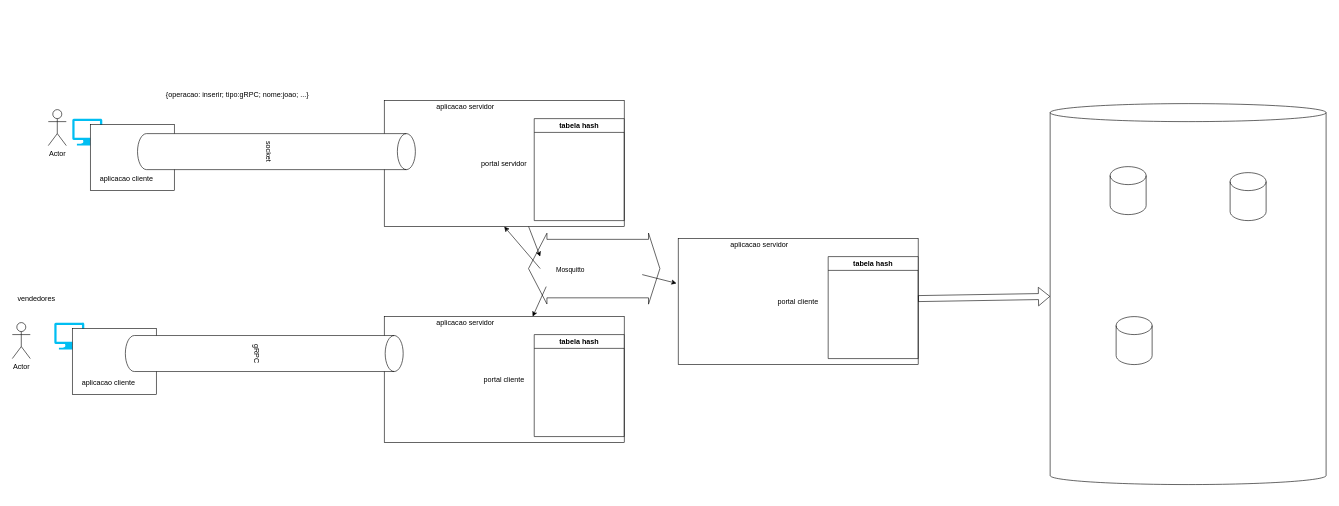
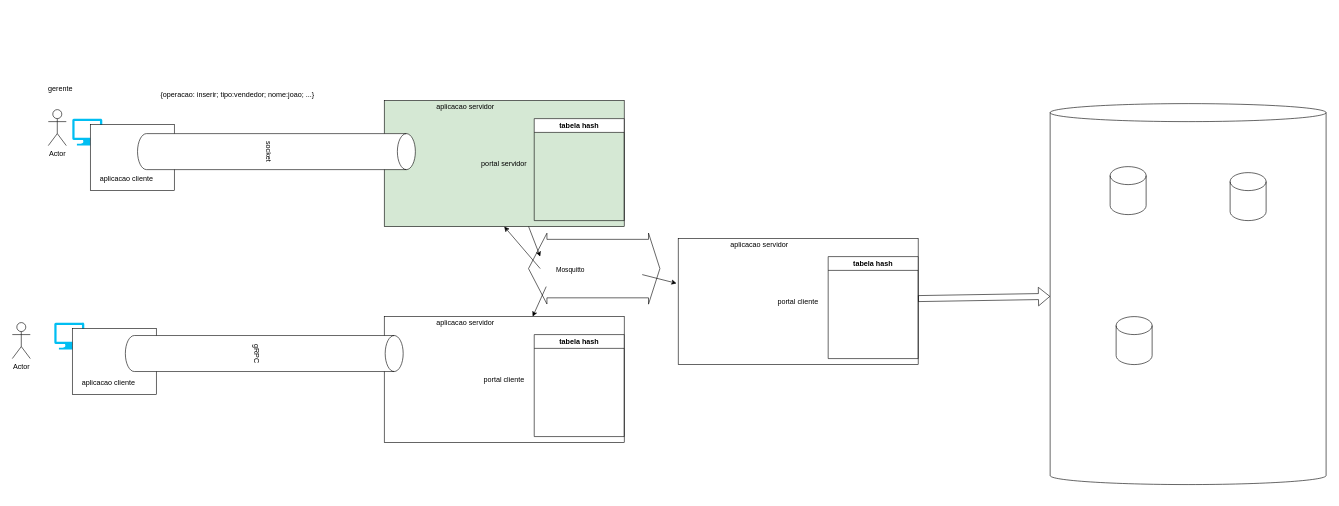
  <mxCell id="0" />
  <mxCell id="1" parent="0" />
- <mxCell id="2" value="portal servidor" style="rounded=0;whiteSpace=wrap;html=1;" vertex="1" parent="1"><mxGeometry x="640" y="167" width="400" height="210" as="geometry" /></mxCell>
+ <mxCell id="2" value="portal servidor" style="rounded=0;whiteSpace=wrap;html=1;fillColor=#d5e8d4;" vertex="1" parent="1"><mxGeometry x="640" y="167" width="400" height="210" as="geometry" /></mxCell>
  <mxCell id="3" value="tabela hash" style="swimlane;" vertex="1" parent="1"><mxGeometry x="890" y="197" width="150" height="170" as="geometry" /></mxCell>
  <mxCell id="4" value="Actor" style="shape=umlActor;verticalLabelPosition=bottom;verticalAlign=top;html=1;outlineConnect=0;" vertex="1" parent="1"><mxGeometry x="80" y="182" width="30" height="60" as="geometry" /></mxCell>
  <mxCell id="5" value="" style="verticalLabelPosition=bottom;html=1;verticalAlign=top;align=center;strokeColor=none;fillColor=#00BEF2;shape=mxgraph.azure.computer;pointerEvents=1;" vertex="1" parent="1"><mxGeometry x="120" y="197" width="50" height="45" as="geometry" /></mxCell>
  <mxCell id="6" value="" style="rounded=0;whiteSpace=wrap;html=1;" vertex="1" parent="1"><mxGeometry x="150" y="207" width="140" height="110" as="geometry" /></mxCell>
+ <mxCell id="7" value="gerente" style="text;html=1;align=center;verticalAlign=middle;resizable=0;points=[];autosize=1;strokeColor=none;" vertex="1" parent="1"><mxGeometry x="70" y="137" width="60" height="20" as="geometry" /></mxCell>
  <mxCell id="8" value="socket" style="shape=cylinder3;whiteSpace=wrap;html=1;boundedLbl=1;backgroundOutline=1;size=15;rotation=90;" vertex="1" parent="1"><mxGeometry x="430.32" y="20.44" width="60" height="463.13" as="geometry" /></mxCell>
  <mxCell id="9" value="aplicacao cliente" style="text;html=1;align=center;verticalAlign=middle;resizable=0;points=[];autosize=1;strokeColor=none;" vertex="1" parent="1"><mxGeometry x="160" y="287" width="100" height="20" as="geometry" /></mxCell>
  <mxCell id="10" value="aplicacao servidor" style="text;html=1;align=center;verticalAlign=middle;resizable=0;points=[];autosize=1;strokeColor=none;" vertex="1" parent="1"><mxGeometry x="720" y="167" width="110" height="20" as="geometry" /></mxCell>
  <mxCell id="11" value="portal cliente" style="rounded=0;whiteSpace=wrap;html=1;" vertex="1" parent="1"><mxGeometry x="640" y="527" width="400" height="210" as="geometry" /></mxCell>
  <mxCell id="12" value="tabela hash" style="swimlane;" vertex="1" parent="1"><mxGeometry x="890" y="557" width="150" height="170" as="geometry" /></mxCell>
  <mxCell id="13" value="aplicacao servidor" style="text;html=1;align=center;verticalAlign=middle;resizable=0;points=[];autosize=1;strokeColor=none;" vertex="1" parent="1"><mxGeometry x="720" y="527" width="110" height="20" as="geometry" /></mxCell>
  <mxCell id="14" value="" style="shape=flexArrow;endArrow=classic;startArrow=classic;html=1;endWidth=19.583;endSize=9.892;width=97.5;" edge="1" parent="1"><mxGeometry width="100" height="100" relative="1" as="geometry"><mxPoint x="1100" y="447" as="sourcePoint" /><mxPoint x="880" y="447" as="targetPoint" /></mxGeometry></mxCell>
  <mxCell id="15" value="Mosquitto" style="edgeLabel;html=1;align=center;verticalAlign=middle;resizable=0;points=[];" vertex="1" connectable="0" parent="14"><mxGeometry x="0.369" y="1" relative="1" as="geometry"><mxPoint as="offset" /></mxGeometry></mxCell>
  <mxCell id="16" value="portal cliente" style="rounded=0;whiteSpace=wrap;html=1;" vertex="1" parent="1"><mxGeometry x="1130" y="397" width="400" height="210" as="geometry" /></mxCell>
  <mxCell id="17" value="tabela hash" style="swimlane;" vertex="1" parent="1"><mxGeometry x="1380" y="427" width="150" height="170" as="geometry" /></mxCell>
  <mxCell id="18" value="aplicacao servidor" style="text;html=1;align=center;verticalAlign=middle;resizable=0;points=[];autosize=1;strokeColor=none;" vertex="1" parent="1"><mxGeometry x="1210" y="397" width="110" height="20" as="geometry" /></mxCell>
  <mxCell id="19" value="" style="shape=cylinder3;whiteSpace=wrap;html=1;boundedLbl=1;backgroundOutline=1;size=15;" vertex="1" parent="1"><mxGeometry x="1750" y="172" width="460" height="635" as="geometry" /></mxCell>
  <mxCell id="20" value="" style="shape=flexArrow;endArrow=classic;html=1;" edge="1" parent="1" target="19"><mxGeometry width="50" height="50" relative="1" as="geometry"><mxPoint x="1530" y="497" as="sourcePoint" /><mxPoint x="1180" y="427" as="targetPoint" /></mxGeometry></mxCell>
  <mxCell id="21" value="" style="shape=cylinder3;whiteSpace=wrap;html=1;boundedLbl=1;backgroundOutline=1;size=15;" vertex="1" parent="1"><mxGeometry x="1850" y="277" width="60" height="80" as="geometry" /></mxCell>
  <mxCell id="22" value="" style="shape=cylinder3;whiteSpace=wrap;html=1;boundedLbl=1;backgroundOutline=1;size=15;" vertex="1" parent="1"><mxGeometry x="2050" y="287" width="60" height="80" as="geometry" /></mxCell>
  <mxCell id="23" value="" style="shape=cylinder3;whiteSpace=wrap;html=1;boundedLbl=1;backgroundOutline=1;size=15;" vertex="1" parent="1"><mxGeometry x="1860" y="527" width="60" height="80" as="geometry" /></mxCell>
- <mxCell id="24" value="{operacao: inserir; tipo:gRPC; nome:joao; ...}" style="text;html=1;align=center;verticalAlign=middle;resizable=0;points=[];autosize=1;strokeColor=none;" vertex="1" parent="1"><mxGeometry x="260" y="147" width="270" height="20" as="geometry" /></mxCell>
+ <mxCell id="24" value="{operacao: inserir; tipo:vendedor; nome:joao; ...}" style="text;html=1;align=center;verticalAlign=middle;resizable=0;points=[];autosize=1;strokeColor=none;" vertex="1" parent="1"><mxGeometry x="260" y="147" width="270" height="20" as="geometry" /></mxCell>
  <mxCell id="25" value="" style="endArrow=classic;html=1;" edge="1" parent="1" source="2"><mxGeometry width="50" height="50" relative="1" as="geometry"><mxPoint x="680" y="487" as="sourcePoint" /><mxPoint x="900" y="427" as="targetPoint" /></mxGeometry></mxCell>
  <mxCell id="26" value="" style="endArrow=classic;html=1;" edge="1" parent="1" target="11"><mxGeometry width="50" height="50" relative="1" as="geometry"><mxPoint x="910" y="477" as="sourcePoint" /><mxPoint x="730" y="437" as="targetPoint" /></mxGeometry></mxCell>
  <mxCell id="27" value="" style="endArrow=classic;html=1;entryX=-0.007;entryY=0.355;entryDx=0;entryDy=0;entryPerimeter=0;" edge="1" parent="1" target="16"><mxGeometry width="50" height="50" relative="1" as="geometry"><mxPoint x="1070" y="457" as="sourcePoint" /><mxPoint x="730" y="437" as="targetPoint" /></mxGeometry></mxCell>
  <mxCell id="28" value="" style="endArrow=classic;html=1;" edge="1" parent="1"><mxGeometry width="50" height="50" relative="1" as="geometry"><mxPoint x="900" y="447" as="sourcePoint" /><mxPoint x="840" y="377" as="targetPoint" /></mxGeometry></mxCell>
  <mxCell id="29" value="Actor" style="shape=umlActor;verticalLabelPosition=bottom;verticalAlign=top;html=1;outlineConnect=0;" vertex="1" parent="1"><mxGeometry x="20" y="537" width="30" height="60" as="geometry" /></mxCell>
  <mxCell id="30" value="" style="verticalLabelPosition=bottom;html=1;verticalAlign=top;align=center;strokeColor=none;fillColor=#00BEF2;shape=mxgraph.azure.computer;pointerEvents=1;" vertex="1" parent="1"><mxGeometry x="90" y="537" width="50" height="45" as="geometry" /></mxCell>
  <mxCell id="31" value="" style="rounded=0;whiteSpace=wrap;html=1;" vertex="1" parent="1"><mxGeometry x="120" y="547" width="140" height="110" as="geometry" /></mxCell>
  <mxCell id="32" value="aplicacao cliente" style="text;html=1;align=center;verticalAlign=middle;resizable=0;points=[];autosize=1;strokeColor=none;" vertex="1" parent="1"><mxGeometry x="130" y="627" width="100" height="20" as="geometry" /></mxCell>
  <mxCell id="33" value="gRPC" style="shape=cylinder3;whiteSpace=wrap;html=1;boundedLbl=1;backgroundOutline=1;size=15;rotation=90;" vertex="1" parent="1"><mxGeometry x="410" y="357" width="60" height="463.13" as="geometry" /></mxCell>
- <mxCell id="34" value="vendedores" style="text;html=1;align=center;verticalAlign=middle;resizable=0;points=[];autosize=1;strokeColor=none;" vertex="1" parent="1"><mxGeometry x="20" y="487" width="80" height="20" as="geometry" /></mxCell>
